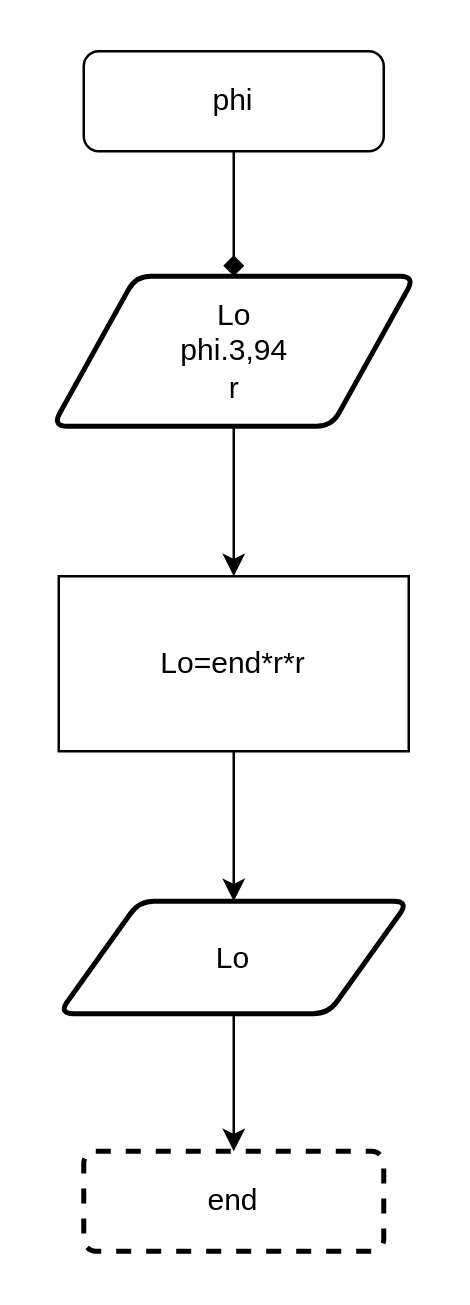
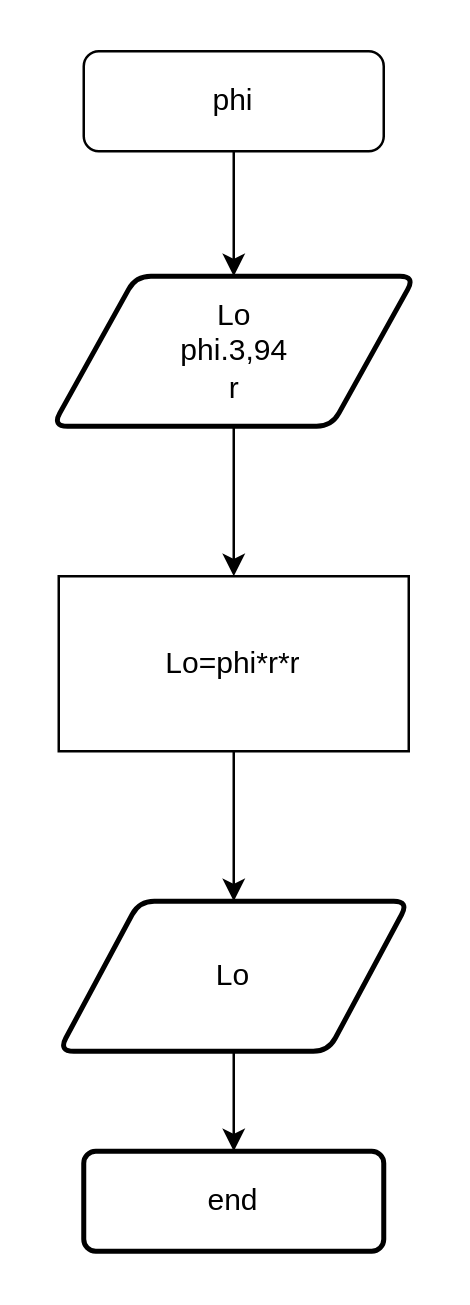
  <mxCell id="0" />
  <mxCell id="1" parent="0" />
- <mxCell id="2" style="edgeStyle=orthogonalEdgeStyle;rounded=0;orthogonalLoop=1;jettySize=auto;html=1;exitX=0.5;exitY=1;exitDx=0;exitDy=0;entryX=0.5;entryY=0;entryDx=0;entryDy=0;endArrow=diamond;" edge="1" parent="1" source="3" target="5"><mxGeometry relative="1" as="geometry" /></mxCell>
+ <mxCell id="2" style="edgeStyle=orthogonalEdgeStyle;rounded=0;orthogonalLoop=1;jettySize=auto;html=1;exitX=0.5;exitY=1;exitDx=0;exitDy=0;entryX=0.5;entryY=0;entryDx=0;entryDy=0;" edge="1" parent="1" source="3" target="5"><mxGeometry relative="1" as="geometry" /></mxCell>
  <mxCell id="3" value="phi" style="rounded=1;whiteSpace=wrap;html=1;fontSize=12;glass=0;strokeWidth=1;shadow=0;" vertex="1" parent="1"><mxGeometry x="33" y="20" width="120" height="40" as="geometry" /></mxCell>
  <mxCell id="4" style="edgeStyle=orthogonalEdgeStyle;rounded=0;orthogonalLoop=1;jettySize=auto;html=1;exitX=0.5;exitY=1;exitDx=0;exitDy=0;entryX=0.5;entryY=0;entryDx=0;entryDy=0;" edge="1" parent="1" source="5" target="8"><mxGeometry relative="1" as="geometry" /></mxCell>
  <mxCell id="5" value="&lt;div&gt;Lo&lt;/div&gt;&lt;div&gt;phi.3,94&lt;/div&gt;&lt;div&gt;r&lt;br&gt;&lt;/div&gt;" style="shape=parallelogram;html=1;strokeWidth=2;perimeter=parallelogramPerimeter;whiteSpace=wrap;rounded=1;arcSize=12;size=0.23;" vertex="1" parent="1"><mxGeometry x="20.5" y="110" width="145" height="60" as="geometry" /></mxCell>
- <mxCell id="6" value="end" style="rounded=1;whiteSpace=wrap;html=1;strokeWidth=2;arcSize=12;dashed=1;" vertex="1" parent="1"><mxGeometry x="33" y="460" width="120" height="40" as="geometry" /></mxCell>
+ <mxCell id="6" value="end" style="rounded=1;whiteSpace=wrap;html=1;strokeWidth=2;arcSize=12;" vertex="1" parent="1"><mxGeometry x="33" y="460" width="120" height="40" as="geometry" /></mxCell>
  <mxCell id="7" style="edgeStyle=orthogonalEdgeStyle;rounded=0;orthogonalLoop=1;jettySize=auto;html=1;exitX=0.5;exitY=1;exitDx=0;exitDy=0;" edge="1" parent="1" source="8" target="10"><mxGeometry relative="1" as="geometry" /></mxCell>
- <mxCell id="8" value="Lo=end*r*r" style="rounded=0;whiteSpace=wrap;html=1;" vertex="1" parent="1"><mxGeometry x="23" y="230" width="140" height="70" as="geometry" /></mxCell>
+ <mxCell id="8" value="Lo=phi*r*r" style="rounded=0;whiteSpace=wrap;html=1;" vertex="1" parent="1"><mxGeometry x="23" y="230" width="140" height="70" as="geometry" /></mxCell>
  <mxCell id="9" style="edgeStyle=orthogonalEdgeStyle;rounded=0;orthogonalLoop=1;jettySize=auto;html=1;exitX=0.5;exitY=1;exitDx=0;exitDy=0;entryX=0.5;entryY=0;entryDx=0;entryDy=0;" edge="1" parent="1" source="10" target="6"><mxGeometry relative="1" as="geometry" /></mxCell>
- <mxCell id="10" value="Lo" style="shape=parallelogram;html=1;strokeWidth=2;perimeter=parallelogramPerimeter;whiteSpace=wrap;rounded=1;arcSize=12;size=0.23;" vertex="1" parent="1"><mxGeometry x="23" y="360" width="140" height="45" as="geometry" /></mxCell>
+ <mxCell id="10" value="Lo" style="shape=parallelogram;html=1;strokeWidth=2;perimeter=parallelogramPerimeter;whiteSpace=wrap;rounded=1;arcSize=12;size=0.23;" vertex="1" parent="1"><mxGeometry x="23" y="360" width="140" height="60" as="geometry" /></mxCell>
